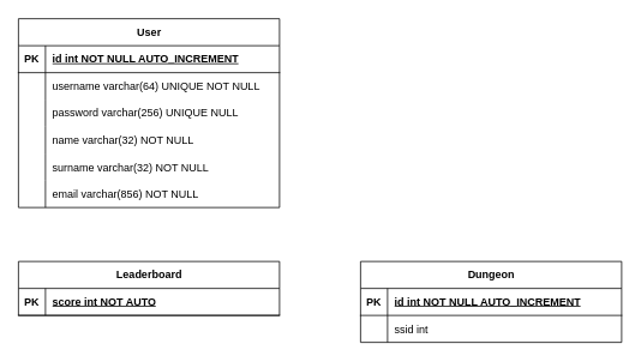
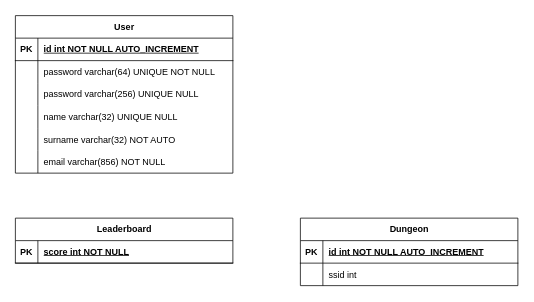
  <mxCell id="0" />
  <mxCell id="1" parent="0" />
  <mxCell id="2" value="&lt;span style=&quot;text-wrap: wrap;&quot;&gt;User&lt;/span&gt;" style="shape=table;startSize=30;container=1;collapsible=1;childLayout=tableLayout;fixedRows=1;rowLines=0;fontStyle=1;align=center;resizeLast=1;html=1;" parent="1" vertex="1"><mxGeometry x="20" y="20" width="290" height="210" as="geometry" /></mxCell>
  <mxCell id="3" value="" style="shape=tableRow;horizontal=0;startSize=0;swimlaneHead=0;swimlaneBody=0;fillColor=none;collapsible=0;dropTarget=0;points=[[0,0.5],[1,0.5]];portConstraint=eastwest;top=0;left=0;right=0;bottom=1;" parent="2" vertex="1"><mxGeometry y="30" width="290" height="30" as="geometry" /></mxCell>
  <mxCell id="4" value="PK" style="shape=partialRectangle;connectable=0;fillColor=none;top=0;left=0;bottom=0;right=0;fontStyle=1;overflow=hidden;whiteSpace=wrap;html=1;" parent="3" vertex="1"><mxGeometry width="30" height="30" as="geometry"><mxRectangle width="30" height="30" as="alternateBounds" /></mxGeometry></mxCell>
  <mxCell id="5" value="id int NOT NULL AUTO_INCREMENT" style="shape=partialRectangle;connectable=0;fillColor=none;top=0;left=0;bottom=0;right=0;align=left;spacingLeft=6;fontStyle=5;overflow=hidden;whiteSpace=wrap;html=1;" parent="3" vertex="1"><mxGeometry x="30" width="260" height="30" as="geometry"><mxRectangle width="260" height="30" as="alternateBounds" /></mxGeometry></mxCell>
  <mxCell id="6" value="" style="shape=tableRow;horizontal=0;startSize=0;swimlaneHead=0;swimlaneBody=0;fillColor=none;collapsible=0;dropTarget=0;points=[[0,0.5],[1,0.5]];portConstraint=eastwest;top=0;left=0;right=0;bottom=0;" parent="2" vertex="1"><mxGeometry y="60" width="290" height="30" as="geometry" /></mxCell>
  <mxCell id="7" value="" style="shape=partialRectangle;connectable=0;fillColor=none;top=0;left=0;bottom=0;right=0;editable=1;overflow=hidden;whiteSpace=wrap;html=1;" parent="6" vertex="1"><mxGeometry width="30" height="30" as="geometry"><mxRectangle width="30" height="30" as="alternateBounds" /></mxGeometry></mxCell>
- <mxCell id="8" value="&lt;span style=&quot;text-wrap: nowrap;&quot;&gt;username varchar(64) UNIQUE NOT NULL&lt;/span&gt;" style="shape=partialRectangle;connectable=0;fillColor=none;top=0;left=0;bottom=0;right=0;align=left;spacingLeft=6;overflow=hidden;whiteSpace=wrap;html=1;" parent="6" vertex="1"><mxGeometry x="30" width="260" height="30" as="geometry"><mxRectangle width="260" height="30" as="alternateBounds" /></mxGeometry></mxCell>
+ <mxCell id="8" value="&lt;span style=&quot;text-wrap: nowrap;&quot;&gt;password varchar(64) UNIQUE NOT NULL&lt;/span&gt;" style="shape=partialRectangle;connectable=0;fillColor=none;top=0;left=0;bottom=0;right=0;align=left;spacingLeft=6;overflow=hidden;whiteSpace=wrap;html=1;" parent="6" vertex="1"><mxGeometry x="30" width="260" height="30" as="geometry"><mxRectangle width="260" height="30" as="alternateBounds" /></mxGeometry></mxCell>
  <mxCell id="9" value="" style="shape=tableRow;horizontal=0;startSize=0;swimlaneHead=0;swimlaneBody=0;fillColor=none;collapsible=0;dropTarget=0;points=[[0,0.5],[1,0.5]];portConstraint=eastwest;top=0;left=0;right=0;bottom=0;" parent="2" vertex="1"><mxGeometry y="90" width="290" height="30" as="geometry" /></mxCell>
  <mxCell id="10" value="" style="shape=partialRectangle;connectable=0;fillColor=none;top=0;left=0;bottom=0;right=0;editable=1;overflow=hidden;whiteSpace=wrap;html=1;" parent="9" vertex="1"><mxGeometry width="30" height="30" as="geometry"><mxRectangle width="30" height="30" as="alternateBounds" /></mxGeometry></mxCell>
  <mxCell id="11" value="password varchar(256) UNIQUE NULL" style="shape=partialRectangle;connectable=0;fillColor=none;top=0;left=0;bottom=0;right=0;align=left;spacingLeft=6;overflow=hidden;whiteSpace=wrap;html=1;" parent="9" vertex="1"><mxGeometry x="30" width="260" height="30" as="geometry"><mxRectangle width="260" height="30" as="alternateBounds" /></mxGeometry></mxCell>
  <mxCell id="12" value="" style="shape=tableRow;horizontal=0;startSize=0;swimlaneHead=0;swimlaneBody=0;fillColor=none;collapsible=0;dropTarget=0;points=[[0,0.5],[1,0.5]];portConstraint=eastwest;top=0;left=0;right=0;bottom=0;" parent="2" vertex="1"><mxGeometry y="120" width="290" height="30" as="geometry" /></mxCell>
  <mxCell id="13" value="" style="shape=partialRectangle;connectable=0;fillColor=none;top=0;left=0;bottom=0;right=0;editable=1;overflow=hidden;whiteSpace=wrap;html=1;" parent="12" vertex="1"><mxGeometry width="30" height="30" as="geometry"><mxRectangle width="30" height="30" as="alternateBounds" /></mxGeometry></mxCell>
- <mxCell id="14" value="&lt;span style=&quot;text-wrap: nowrap;&quot;&gt;name varchar(32) NOT NULL&lt;/span&gt;" style="shape=partialRectangle;connectable=0;fillColor=none;top=0;left=0;bottom=0;right=0;align=left;spacingLeft=6;overflow=hidden;whiteSpace=wrap;html=1;" parent="12" vertex="1"><mxGeometry x="30" width="260" height="30" as="geometry"><mxRectangle width="260" height="30" as="alternateBounds" /></mxGeometry></mxCell>
+ <mxCell id="14" value="&lt;span style=&quot;text-wrap: nowrap;&quot;&gt;name varchar(32) UNIQUE NULL&lt;/span&gt;" style="shape=partialRectangle;connectable=0;fillColor=none;top=0;left=0;bottom=0;right=0;align=left;spacingLeft=6;overflow=hidden;whiteSpace=wrap;html=1;" parent="12" vertex="1"><mxGeometry x="30" width="260" height="30" as="geometry"><mxRectangle width="260" height="30" as="alternateBounds" /></mxGeometry></mxCell>
  <mxCell id="15" value="" style="shape=tableRow;horizontal=0;startSize=0;swimlaneHead=0;swimlaneBody=0;fillColor=none;collapsible=0;dropTarget=0;points=[[0,0.5],[1,0.5]];portConstraint=eastwest;top=0;left=0;right=0;bottom=0;" parent="2" vertex="1"><mxGeometry y="150" width="290" height="30" as="geometry" /></mxCell>
  <mxCell id="16" value="" style="shape=partialRectangle;connectable=0;fillColor=none;top=0;left=0;bottom=0;right=0;editable=1;overflow=hidden;" parent="15" vertex="1"><mxGeometry width="30" height="30" as="geometry"><mxRectangle width="30" height="30" as="alternateBounds" /></mxGeometry></mxCell>
- <mxCell id="17" value="surname varchar(32) NOT NULL" style="shape=partialRectangle;connectable=0;fillColor=none;top=0;left=0;bottom=0;right=0;align=left;spacingLeft=6;overflow=hidden;" parent="15" vertex="1"><mxGeometry x="30" width="260" height="30" as="geometry"><mxRectangle width="260" height="30" as="alternateBounds" /></mxGeometry></mxCell>
+ <mxCell id="17" value="surname varchar(32) NOT AUTO" style="shape=partialRectangle;connectable=0;fillColor=none;top=0;left=0;bottom=0;right=0;align=left;spacingLeft=6;overflow=hidden;" parent="15" vertex="1"><mxGeometry x="30" width="260" height="30" as="geometry"><mxRectangle width="260" height="30" as="alternateBounds" /></mxGeometry></mxCell>
  <mxCell id="18" value="" style="shape=tableRow;horizontal=0;startSize=0;swimlaneHead=0;swimlaneBody=0;fillColor=none;collapsible=0;dropTarget=0;points=[[0,0.5],[1,0.5]];portConstraint=eastwest;top=0;left=0;right=0;bottom=0;" parent="2" vertex="1"><mxGeometry y="180" width="290" height="30" as="geometry" /></mxCell>
  <mxCell id="19" value="" style="shape=partialRectangle;connectable=0;fillColor=none;top=0;left=0;bottom=0;right=0;editable=1;overflow=hidden;" parent="18" vertex="1"><mxGeometry width="30" height="30" as="geometry"><mxRectangle width="30" height="30" as="alternateBounds" /></mxGeometry></mxCell>
  <mxCell id="20" value="email varchar(856) NOT NULL" style="shape=partialRectangle;connectable=0;fillColor=none;top=0;left=0;bottom=0;right=0;align=left;spacingLeft=6;overflow=hidden;" parent="18" vertex="1"><mxGeometry x="30" width="260" height="30" as="geometry"><mxRectangle width="260" height="30" as="alternateBounds" /></mxGeometry></mxCell>
  <mxCell id="21" value="&lt;span style=&quot;text-wrap: wrap;&quot;&gt;Leaderboard&lt;/span&gt;" style="shape=table;startSize=30;container=1;collapsible=1;childLayout=tableLayout;fixedRows=1;rowLines=0;fontStyle=1;align=center;resizeLast=1;html=1;" vertex="1" parent="1"><mxGeometry x="20" y="290" width="290" height="60" as="geometry" /></mxCell>
  <mxCell id="22" value="" style="shape=tableRow;horizontal=0;startSize=0;swimlaneHead=0;swimlaneBody=0;fillColor=none;collapsible=0;dropTarget=0;points=[[0,0.5],[1,0.5]];portConstraint=eastwest;top=0;left=0;right=0;bottom=1;" vertex="1" parent="21"><mxGeometry y="30" width="290" height="30" as="geometry" /></mxCell>
  <mxCell id="23" value="PK" style="shape=partialRectangle;connectable=0;fillColor=none;top=0;left=0;bottom=0;right=0;fontStyle=1;overflow=hidden;whiteSpace=wrap;html=1;" vertex="1" parent="22"><mxGeometry width="30" height="30" as="geometry"><mxRectangle width="30" height="30" as="alternateBounds" /></mxGeometry></mxCell>
- <mxCell id="24" value="score int NOT AUTO" style="shape=partialRectangle;connectable=0;fillColor=none;top=0;left=0;bottom=0;right=0;align=left;spacingLeft=6;fontStyle=5;overflow=hidden;whiteSpace=wrap;html=1;" vertex="1" parent="22"><mxGeometry x="30" width="260" height="30" as="geometry"><mxRectangle width="260" height="30" as="alternateBounds" /></mxGeometry></mxCell>
+ <mxCell id="24" value="score int NOT NULL" style="shape=partialRectangle;connectable=0;fillColor=none;top=0;left=0;bottom=0;right=0;align=left;spacingLeft=6;fontStyle=5;overflow=hidden;whiteSpace=wrap;html=1;" vertex="1" parent="22"><mxGeometry x="30" width="260" height="30" as="geometry"><mxRectangle width="260" height="30" as="alternateBounds" /></mxGeometry></mxCell>
  <mxCell id="25" value="&lt;span style=&quot;text-wrap: wrap;&quot;&gt;Dungeon&lt;/span&gt;" style="shape=table;startSize=30;container=1;collapsible=1;childLayout=tableLayout;fixedRows=1;rowLines=0;fontStyle=1;align=center;resizeLast=1;html=1;" vertex="1" parent="1"><mxGeometry x="400" y="290" width="290" height="90" as="geometry"><mxRectangle x="440" y="340" width="110" height="30" as="alternateBounds" /></mxGeometry></mxCell>
  <mxCell id="26" value="" style="shape=tableRow;horizontal=0;startSize=0;swimlaneHead=0;swimlaneBody=0;fillColor=none;collapsible=0;dropTarget=0;points=[[0,0.5],[1,0.5]];portConstraint=eastwest;top=0;left=0;right=0;bottom=1;" vertex="1" parent="25"><mxGeometry y="30" width="290" height="30" as="geometry" /></mxCell>
  <mxCell id="27" value="PK" style="shape=partialRectangle;connectable=0;fillColor=none;top=0;left=0;bottom=0;right=0;fontStyle=1;overflow=hidden;whiteSpace=wrap;html=1;" vertex="1" parent="26"><mxGeometry width="30" height="30" as="geometry"><mxRectangle width="30" height="30" as="alternateBounds" /></mxGeometry></mxCell>
  <mxCell id="28" value="id int NOT NULL AUTO_INCREMENT" style="shape=partialRectangle;connectable=0;fillColor=none;top=0;left=0;bottom=0;right=0;align=left;spacingLeft=6;fontStyle=5;overflow=hidden;whiteSpace=wrap;html=1;" vertex="1" parent="26"><mxGeometry x="30" width="260" height="30" as="geometry"><mxRectangle width="260" height="30" as="alternateBounds" /></mxGeometry></mxCell>
  <mxCell id="29" value="" style="shape=tableRow;horizontal=0;startSize=0;swimlaneHead=0;swimlaneBody=0;fillColor=none;collapsible=0;dropTarget=0;points=[[0,0.5],[1,0.5]];portConstraint=eastwest;top=0;left=0;right=0;bottom=0;" vertex="1" parent="25"><mxGeometry y="60" width="290" height="30" as="geometry" /></mxCell>
  <mxCell id="30" value="" style="shape=partialRectangle;connectable=0;fillColor=none;top=0;left=0;bottom=0;right=0;editable=1;overflow=hidden;" vertex="1" parent="29"><mxGeometry width="30" height="30" as="geometry"><mxRectangle width="30" height="30" as="alternateBounds" /></mxGeometry></mxCell>
  <mxCell id="31" value="ssid int" style="shape=partialRectangle;connectable=0;fillColor=none;top=0;left=0;bottom=0;right=0;align=left;spacingLeft=6;overflow=hidden;" vertex="1" parent="29"><mxGeometry x="30" width="260" height="30" as="geometry"><mxRectangle width="260" height="30" as="alternateBounds" /></mxGeometry></mxCell>
